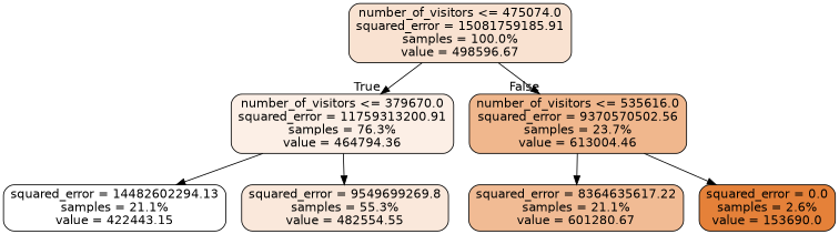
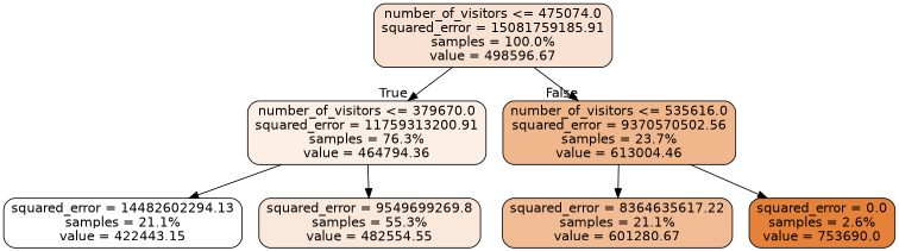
  digraph {
    node [color=black fontname=helvetica shape=box style="filled, rounded"]
    edge [fontname=helvetica]
    n1 [fillcolor="#f9e2d1" label="number_of_visitors <= 475074.0\nsquared_error = 15081759185.91\nsamples = 100.0%\nvalue = 498596.67"]
    n2 [fillcolor="#fcefe6" label="number_of_visitors <= 379670.0\nsquared_error = 11759313200.91\nsamples = 76.3%\nvalue = 464794.36"]
    n3 [fillcolor="#f0b78d" label="number_of_visitors <= 535616.0\nsquared_error = 9370570502.56\nsamples = 23.7%\nvalue = 613004.46"]
    n4 [fillcolor="#ffffff" label="squared_error = 14482602294.13\nsamples = 21.1%\nvalue = 422443.15"]
    n5 [fillcolor="#fae8db" label="squared_error = 9549699269.8\nsamples = 55.3%\nvalue = 482554.55"]
    n6 [fillcolor="#f1bb94" label="squared_error = 8364635617.22\nsamples = 21.1%\nvalue = 601280.67"]
-   n7 [fillcolor="#e58139" label="squared_error = 0.0\nsamples = 2.6%\nvalue = 153690.0"]
+   n7 [fillcolor="#e58139" label="squared_error = 0.0\nsamples = 2.6%\nvalue = 753690.0"]
    n1 -> n2 [headlabel=True labelangle=45 labeldistance=2.5]
    n1 -> n3 [headlabel=False labelangle=-45 labeldistance=2.5]
    n2 -> n4
    n2 -> n5
    n3 -> n6
    n3 -> n7
  }
